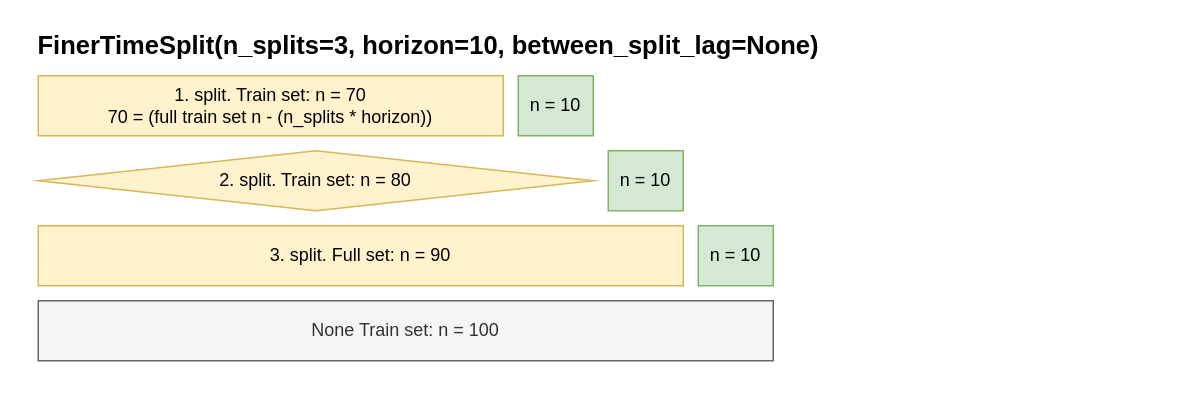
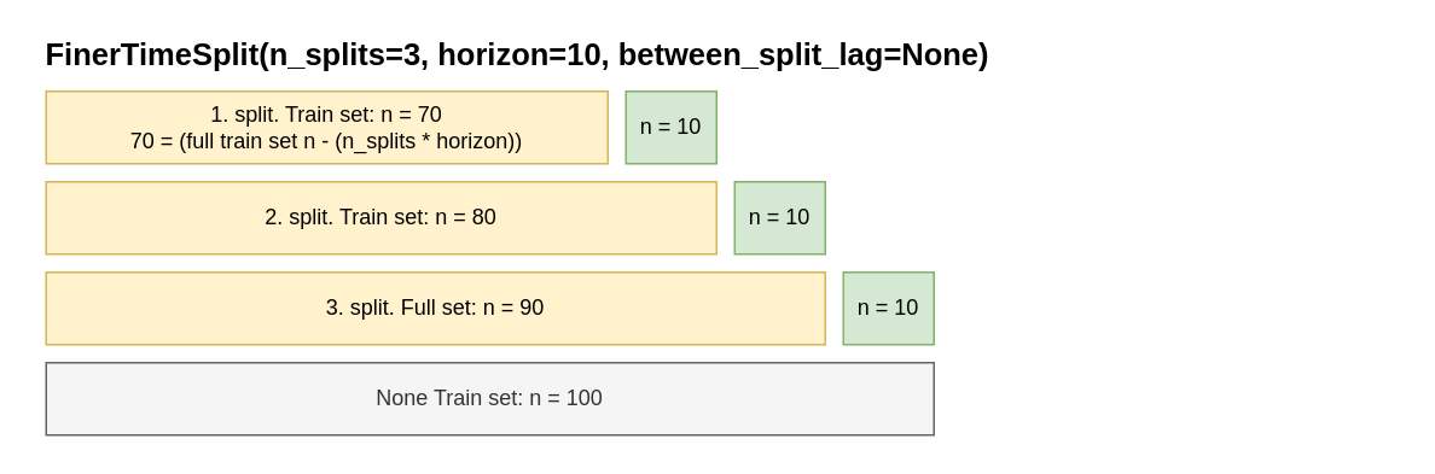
  <mxCell id="0" />
  <mxCell id="1" parent="0" />
  <mxCell id="2" value="1. split. Train set: n = 70&lt;br&gt;70 = (full train set n - (n_splits * horizon))" style="rounded=0;whiteSpace=wrap;html=1;fillColor=#fff2cc;strokeColor=#d6b656;" parent="1" vertex="1"><mxGeometry x="25" y="50" width="310" height="40" as="geometry" /></mxCell>
- <mxCell id="3" value="&lt;span&gt;2. split. Train set: n = 80&lt;/span&gt;" style="rhombus;whiteSpace=wrap;html=1;fillColor=#fff2cc;strokeColor=#d6b656;" parent="1" vertex="1"><mxGeometry x="25" y="100" width="370" height="40" as="geometry" /></mxCell>
+ <mxCell id="3" value="&lt;span&gt;2. split. Train set: n = 80&lt;/span&gt;" style="rounded=0;whiteSpace=wrap;html=1;fillColor=#fff2cc;strokeColor=#d6b656;" parent="1" vertex="1"><mxGeometry x="25" y="100" width="370" height="40" as="geometry" /></mxCell>
  <mxCell id="4" value="&lt;span&gt;3. split. Full set: n = 90&lt;/span&gt;" style="rounded=0;whiteSpace=wrap;html=1;fillColor=#fff2cc;strokeColor=#d6b656;" parent="1" vertex="1"><mxGeometry x="25" y="150" width="430" height="40" as="geometry" /></mxCell>
  <mxCell id="5" value="&lt;span&gt;None Train set: n = 100&lt;/span&gt;" style="rounded=0;whiteSpace=wrap;html=1;fillColor=#f5f5f5;strokeColor=#666666;fontColor=#333333;" parent="1" vertex="1"><mxGeometry x="25" y="200" width="490" height="40" as="geometry" /></mxCell>
  <mxCell id="6" value="n = 10" style="rounded=0;whiteSpace=wrap;html=1;fillColor=#d5e8d4;strokeColor=#82b366;" parent="1" vertex="1"><mxGeometry x="345" y="50" width="50" height="40" as="geometry" /></mxCell>
  <mxCell id="7" value="n = 10" style="rounded=0;whiteSpace=wrap;html=1;fillColor=#d5e8d4;strokeColor=#82b366;" parent="1" vertex="1"><mxGeometry x="405" y="100" width="50" height="40" as="geometry" /></mxCell>
  <mxCell id="8" value="n = 10" style="rounded=0;whiteSpace=wrap;html=1;fillColor=#d5e8d4;strokeColor=#82b366;" parent="1" vertex="1"><mxGeometry x="465" y="150" width="50" height="40" as="geometry" /></mxCell>
  <mxCell id="9" value="&lt;h1 style=&quot;font-size: 17px&quot;&gt;FinerTimeSplit(n_splits=3, horizon=10, between_split_lag=None)&lt;/h1&gt;" style="text;html=1;strokeColor=none;fillColor=none;spacing=5;spacingTop=-20;whiteSpace=wrap;overflow=hidden;rounded=0;fontSize=17;textDirection=ltr;align=left;" parent="1" vertex="1"><mxGeometry x="20" y="20" width="750" height="20" as="geometry" /></mxCell>
